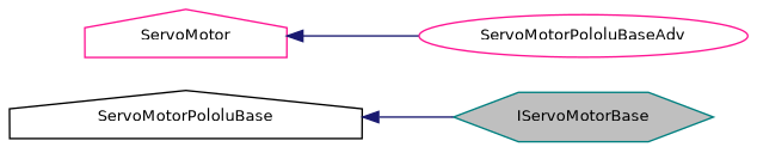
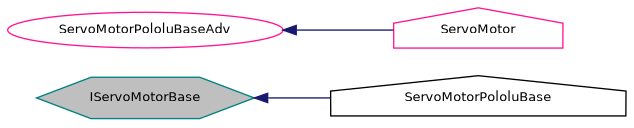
  digraph {
    rankdir=LR
    node [color=deeppink fillcolor=white fontname=Helvetica fontsize=10 shape=house style=filled]
    edge [color=midnightblue dir=back fontname=Helvetica fontsize=10 labelfontname=Helvetica labelfontsize=10 style=solid]
    n1 [color=teal fillcolor=grey75 fontcolor=black height=0.2 label=IServoMotorBase shape=hexagon width=0.4]
    n2 [color=black height=0.2 label=ServoMotorPololuBase width=0.4]
    n3 [height=0.2 label=ServoMotorPololuBaseAdv shape=ellipse width=0.4]
    n4 [height=0.2 label=ServoMotor width=0.4]
-   n2 -> n1
-   n4 -> n3
+   n1 -> n2
+   n3 -> n4
  }
